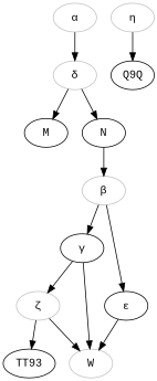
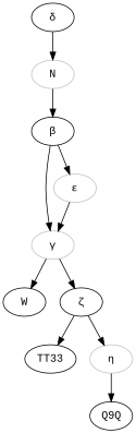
  digraph {
    fontname="Liberation Mono"
    node [color=grey fontname="Liberation Mono"]
    edge [fontname="Liberation Mono"]
-   n1 [label="α"]
-   n2 [label="δ"]
-   n3 [label="β"]
-   n4 [color=black label="γ"]
-   n5 [color=black label="ε"]
-   M [color=""]
-   N [color=""]
-   W
-   n9 [label="ζ"]
-   TT33 [label=TT93 color=""]
+   n2 [color=black label="δ"]
+   n3 [color=black label="β"]
+   n4 [label="γ"]
+   n5 [label="ε"]
+   N
+   W [color=""]
+   n9 [color=black label="ζ"]
+   TT33 [color=""]
    n11 [label="η"]
    n12 [label=Q9Q color=""]
-   n1 -> n2
-   n2 -> M
    n2 -> N
    n3 -> n4
    n3 -> n5
    n4 -> W
    n4 -> n9
-   n5 -> W
+   n5 -> n4
    N -> n3
    n9 -> TT33
-   n9 -> W
+   n9 -> n11
    n11 -> n12
  }
